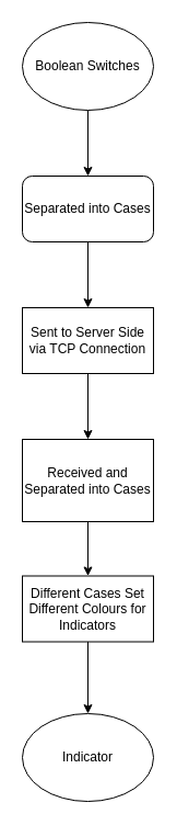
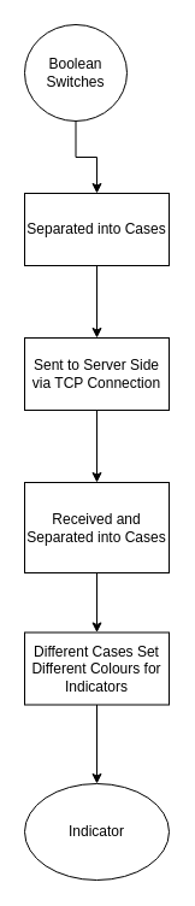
  <mxCell id="0" />
  <mxCell id="1" parent="0" />
  <mxCell id="2" value="" style="edgeStyle=orthogonalEdgeStyle;rounded=0;orthogonalLoop=1;jettySize=auto;html=1;" edge="1" parent="1" source="3" target="5"><mxGeometry relative="1" as="geometry" /></mxCell>
- <mxCell id="3" value="Boolean Switches" style="ellipse;whiteSpace=wrap;html=1;" vertex="1" parent="1"><mxGeometry x="20" y="20" width="120" height="80" as="geometry" /></mxCell>
+ <mxCell id="3" value="Boolean Switches" style="ellipse;whiteSpace=wrap;html=1;" vertex="1" parent="1"><mxGeometry x="20" y="20" width="85" height="80" as="geometry" /></mxCell>
  <mxCell id="4" value="" style="edgeStyle=orthogonalEdgeStyle;rounded=0;orthogonalLoop=1;jettySize=auto;html=1;" edge="1" parent="1" source="5" target="7"><mxGeometry relative="1" as="geometry" /></mxCell>
- <mxCell id="5" value="Separated into Cases" style="whiteSpace=wrap;html=1;rounded=1;" vertex="1" parent="1"><mxGeometry x="20" y="160" width="120" height="60" as="geometry" /></mxCell>
+ <mxCell id="5" value="Separated into Cases" style="rounded=0;whiteSpace=wrap;html=1;" vertex="1" parent="1"><mxGeometry x="20" y="160" width="120" height="60" as="geometry" /></mxCell>
  <mxCell id="6" value="" style="edgeStyle=orthogonalEdgeStyle;rounded=0;orthogonalLoop=1;jettySize=auto;html=1;" edge="1" parent="1" source="7" target="9"><mxGeometry relative="1" as="geometry" /></mxCell>
  <mxCell id="7" value="Sent to Server Side via TCP Connection" style="rounded=0;whiteSpace=wrap;html=1;" vertex="1" parent="1"><mxGeometry x="20" y="280" width="120" height="60" as="geometry" /></mxCell>
  <mxCell id="8" value="" style="edgeStyle=orthogonalEdgeStyle;rounded=0;orthogonalLoop=1;jettySize=auto;html=1;" edge="1" parent="1" source="9" target="11"><mxGeometry relative="1" as="geometry" /></mxCell>
  <mxCell id="9" value="Received and Separated into Cases" style="rounded=0;whiteSpace=wrap;html=1;" vertex="1" parent="1"><mxGeometry x="20" y="400" width="120" height="75" as="geometry" /></mxCell>
  <mxCell id="10" value="" style="edgeStyle=orthogonalEdgeStyle;rounded=0;orthogonalLoop=1;jettySize=auto;html=1;" edge="1" parent="1" source="11" target="12"><mxGeometry relative="1" as="geometry" /></mxCell>
  <mxCell id="11" value="Different Cases Set Different Colours for Indicators" style="rounded=0;whiteSpace=wrap;html=1;" vertex="1" parent="1"><mxGeometry x="20" y="524.5" width="120" height="60" as="geometry" /></mxCell>
  <mxCell id="12" value="Indicator" style="ellipse;whiteSpace=wrap;html=1;" vertex="1" parent="1"><mxGeometry x="20" y="650" width="120" height="80" as="geometry" /></mxCell>
